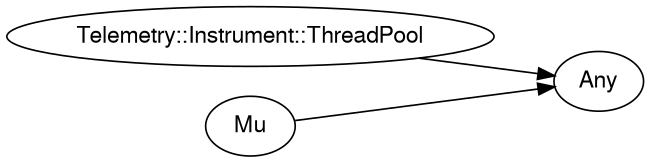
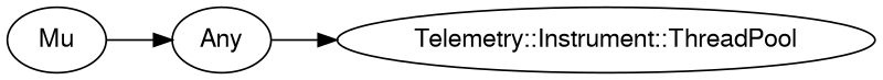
  digraph {
    bgcolor="#FFFFFF"
    rankdir=LR
    splines=polyline
    node [color="#000000" fontcolor="#000000" fontname=FreeSans]
    edge [color="#000000"]
    "Telemetry::Instrument::ThreadPool"
    Any
    Mu
-   "Telemetry::Instrument::ThreadPool" -> Any
+   Any -> "Telemetry::Instrument::ThreadPool"
    Mu -> Any
  }
